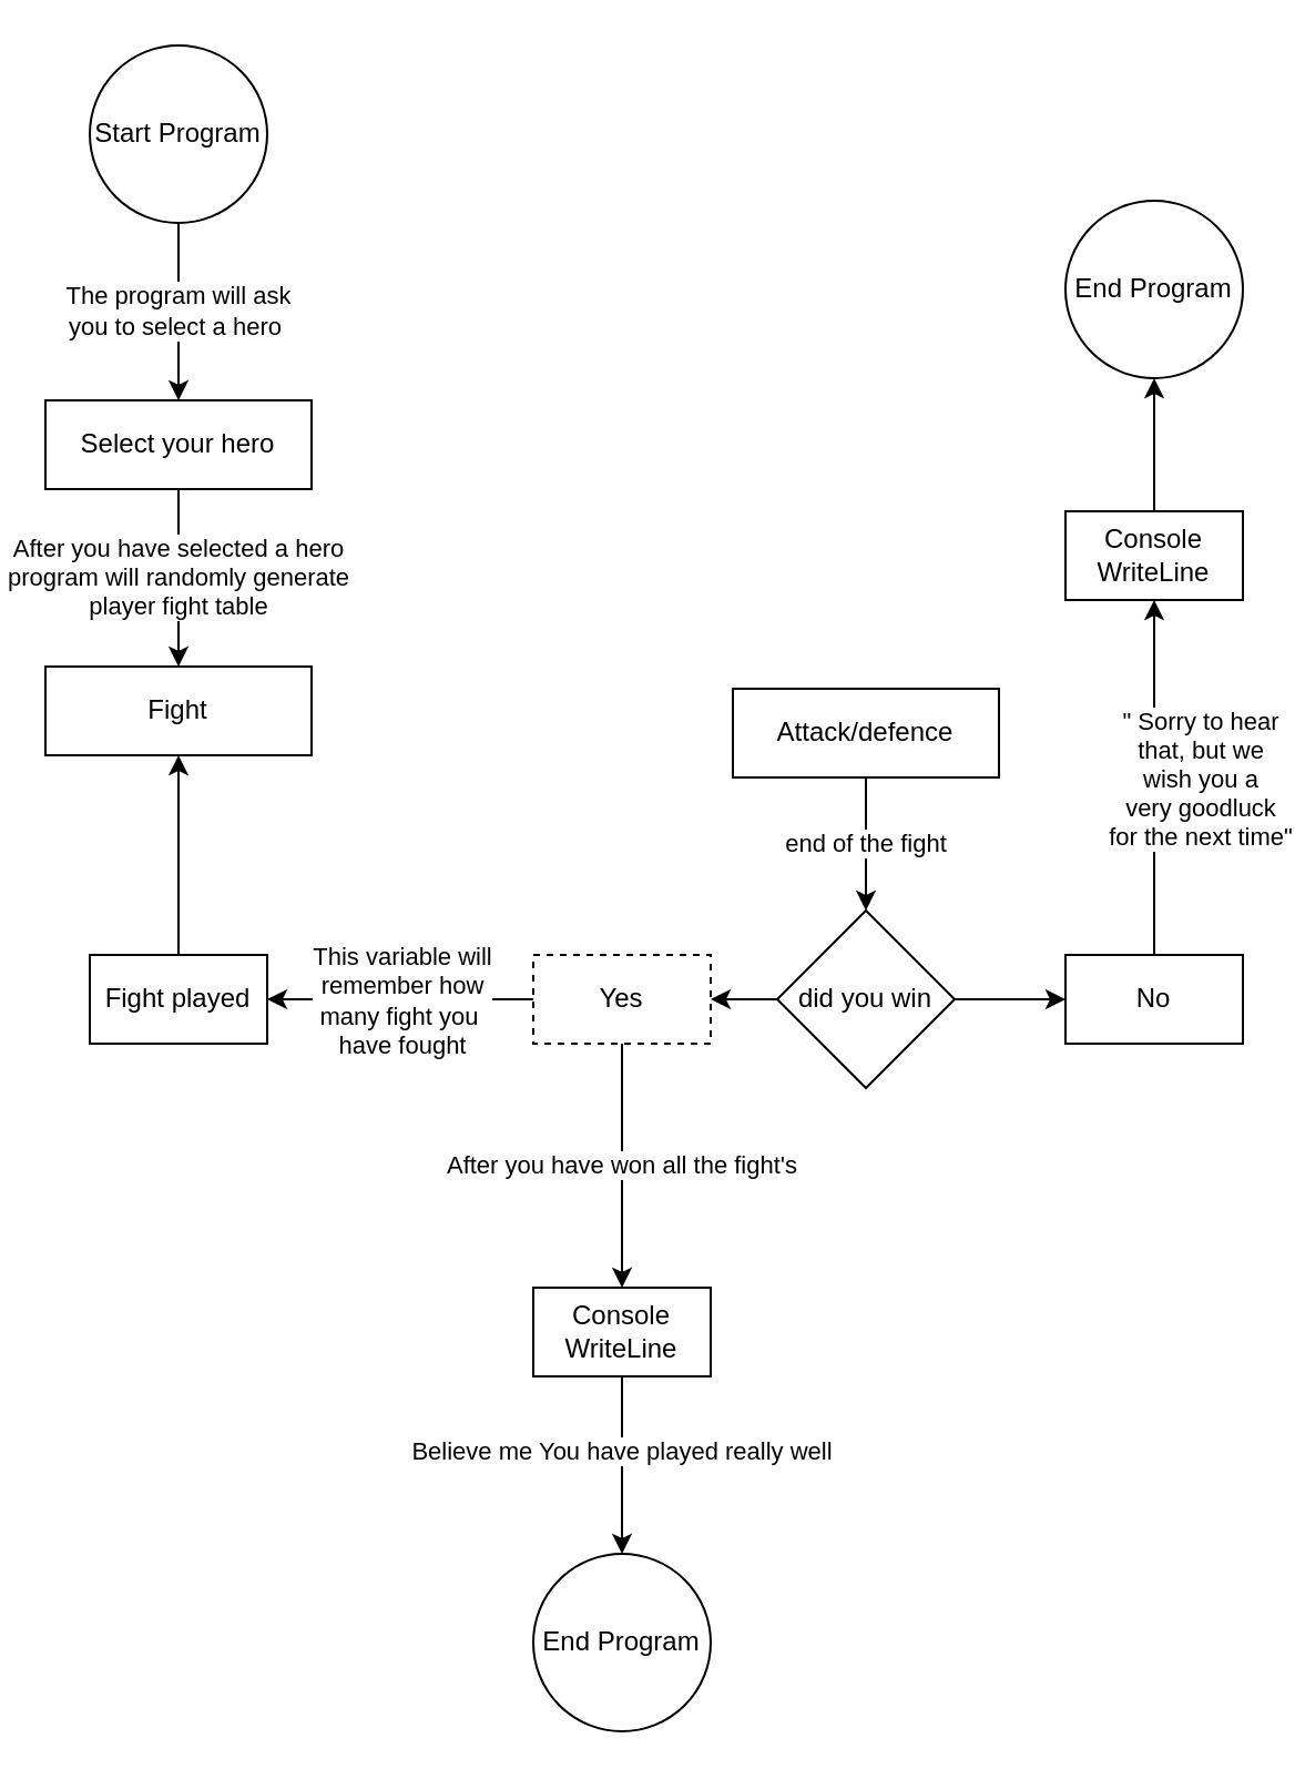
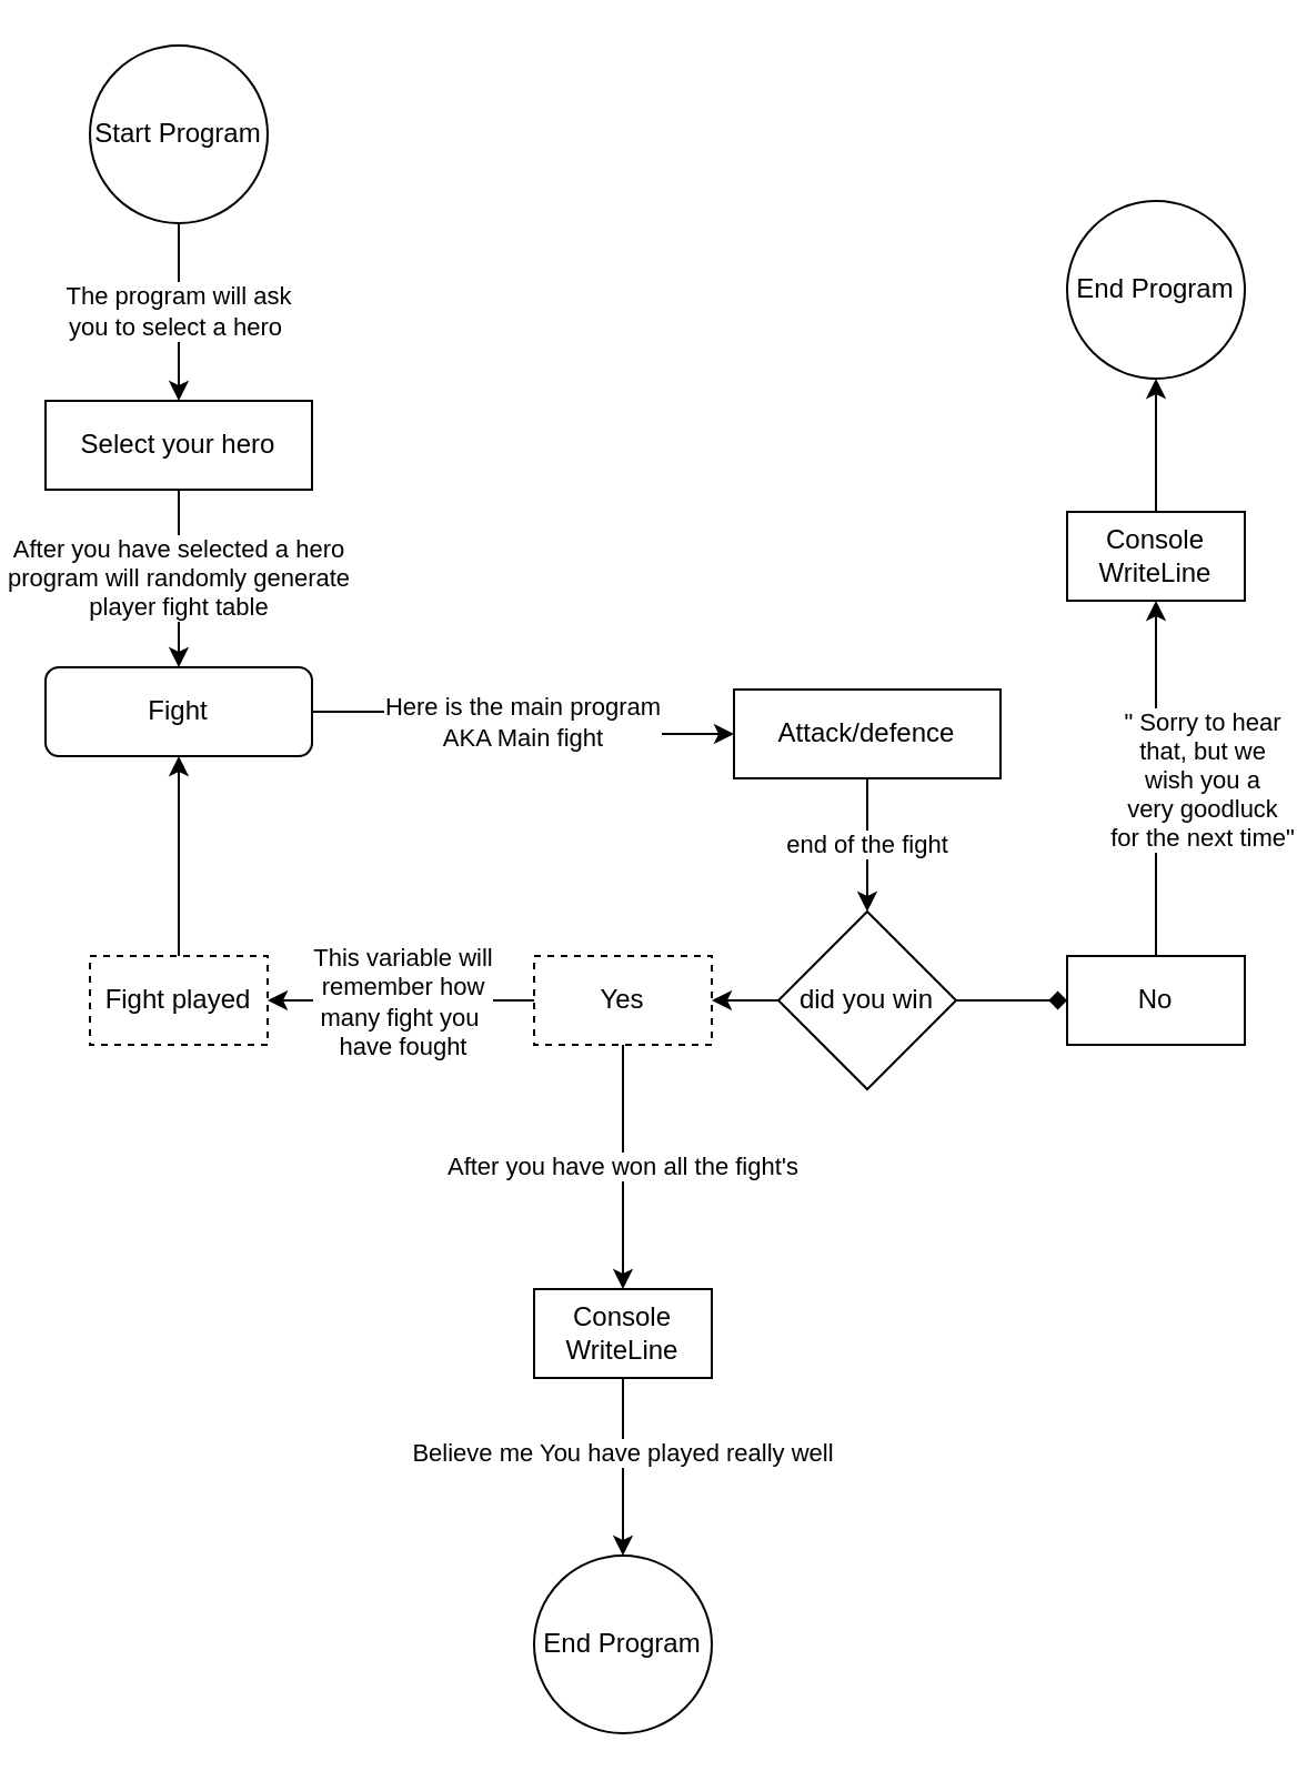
  <mxCell id="0" />
  <mxCell id="1" parent="0" />
  <mxCell id="2" value="After you have selected a hero&lt;br&gt;program will randomly generate&lt;br&gt;player fight table" style="edgeStyle=orthogonalEdgeStyle;rounded=0;orthogonalLoop=1;jettySize=auto;html=1;" edge="1" parent="1" source="3" target="7"><mxGeometry relative="1" as="geometry" /></mxCell>
  <mxCell id="3" value="Select your hero" style="rounded=0;whiteSpace=wrap;html=1;" vertex="1" parent="1"><mxGeometry x="20" y="180" width="120" height="40" as="geometry" /></mxCell>
  <mxCell id="4" value="The program will ask &lt;br&gt;you to select a hero&amp;nbsp;" style="edgeStyle=orthogonalEdgeStyle;rounded=0;orthogonalLoop=1;jettySize=auto;html=1;exitX=0.5;exitY=1;exitDx=0;exitDy=0;" edge="1" parent="1" source="5" target="3"><mxGeometry relative="1" as="geometry"><mxPoint x="80" y="100" as="sourcePoint" /></mxGeometry></mxCell>
  <mxCell id="5" value="Start Program" style="ellipse;whiteSpace=wrap;html=1;aspect=fixed;" vertex="1" parent="1"><mxGeometry x="40" y="20" width="80" height="80" as="geometry" /></mxCell>
- <mxCell id="7" value="Fight" style="rounded=0;whiteSpace=wrap;html=1;" vertex="1" parent="1"><mxGeometry x="20" y="300" width="120" height="40" as="geometry" /></mxCell>
+ <mxCell id="6" value="Here is the main program&lt;br&gt;AKA Main fight" style="edgeStyle=orthogonalEdgeStyle;rounded=0;orthogonalLoop=1;jettySize=auto;html=1;" edge="1" parent="1" source="7" target="9"><mxGeometry relative="1" as="geometry" /></mxCell>
+ <mxCell id="7" value="Fight" style="whiteSpace=wrap;html=1;rounded=1;" vertex="1" parent="1"><mxGeometry x="20" y="300" width="120" height="40" as="geometry" /></mxCell>
  <mxCell id="8" value="end of the fight" style="edgeStyle=orthogonalEdgeStyle;rounded=0;orthogonalLoop=1;jettySize=auto;html=1;" edge="1" parent="1" source="9" target="12"><mxGeometry relative="1" as="geometry" /></mxCell>
  <mxCell id="9" value="Attack/defence" style="rounded=0;whiteSpace=wrap;html=1;" vertex="1" parent="1"><mxGeometry x="330" y="310" width="120" height="40" as="geometry" /></mxCell>
- <mxCell id="10" value="" style="edgeStyle=orthogonalEdgeStyle;rounded=0;orthogonalLoop=1;jettySize=auto;html=1;" edge="1" parent="1" source="12" target="15"><mxGeometry relative="1" as="geometry" /></mxCell>
+ <mxCell id="10" value="" style="edgeStyle=orthogonalEdgeStyle;rounded=0;orthogonalLoop=1;jettySize=auto;html=1;endArrow=diamond;" edge="1" parent="1" source="12" target="15"><mxGeometry relative="1" as="geometry" /></mxCell>
  <mxCell id="11" value="" style="edgeStyle=orthogonalEdgeStyle;rounded=0;orthogonalLoop=1;jettySize=auto;html=1;" edge="1" parent="1" source="12" target="19"><mxGeometry relative="1" as="geometry" /></mxCell>
  <mxCell id="12" value="did you win" style="rhombus;whiteSpace=wrap;html=1;rounded=0;" vertex="1" parent="1"><mxGeometry x="350" y="410" width="80" height="80" as="geometry" /></mxCell>
  <mxCell id="13" style="edgeStyle=orthogonalEdgeStyle;rounded=0;orthogonalLoop=1;jettySize=auto;html=1;entryX=0.5;entryY=1;entryDx=0;entryDy=0;" edge="1" parent="1" source="15" target="21"><mxGeometry relative="1" as="geometry" /></mxCell>
  <mxCell id="14" value="&quot; Sorry to hear&lt;br&gt;that, but we &lt;br&gt;wish you a&lt;br&gt;very goodluck&lt;br&gt;for the next time&quot;" style="edgeLabel;html=1;align=center;verticalAlign=middle;resizable=0;points=[];" vertex="1" connectable="0" parent="13"><mxGeometry x="-0.13" y="1" relative="1" as="geometry"><mxPoint x="21" y="-10" as="offset" /></mxGeometry></mxCell>
  <mxCell id="15" value="No" style="whiteSpace=wrap;html=1;rounded=0;" vertex="1" parent="1"><mxGeometry x="480" y="430" width="80" height="40" as="geometry" /></mxCell>
  <mxCell id="16" style="edgeStyle=orthogonalEdgeStyle;rounded=0;orthogonalLoop=1;jettySize=auto;html=1;" edge="1" parent="1" source="19" target="24"><mxGeometry relative="1" as="geometry" /></mxCell>
  <mxCell id="17" value="This variable will&lt;br&gt;remember how&lt;br&gt;many fight you&amp;nbsp;&lt;br&gt;have fought" style="edgeLabel;html=1;align=center;verticalAlign=middle;resizable=0;points=[];" vertex="1" connectable="0" parent="16"><mxGeometry x="0.136" y="1" relative="1" as="geometry"><mxPoint x="8" y="-1" as="offset" /></mxGeometry></mxCell>
  <mxCell id="18" value="After you have won all the fight's" style="edgeStyle=orthogonalEdgeStyle;rounded=0;orthogonalLoop=1;jettySize=auto;html=1;" edge="1" parent="1" source="19" target="27"><mxGeometry relative="1" as="geometry" /></mxCell>
  <mxCell id="19" value="Yes" style="whiteSpace=wrap;html=1;rounded=0;dashed=1;" vertex="1" parent="1"><mxGeometry x="240" y="430" width="80" height="40" as="geometry" /></mxCell>
  <mxCell id="20" value="" style="edgeStyle=orthogonalEdgeStyle;rounded=0;orthogonalLoop=1;jettySize=auto;html=1;" edge="1" parent="1" source="21" target="22"><mxGeometry relative="1" as="geometry" /></mxCell>
  <mxCell id="21" value="Console WriteLine" style="whiteSpace=wrap;html=1;rounded=0;" vertex="1" parent="1"><mxGeometry x="480" y="230" width="80" height="40" as="geometry" /></mxCell>
  <mxCell id="22" value="End Program" style="ellipse;whiteSpace=wrap;html=1;rounded=0;" vertex="1" parent="1"><mxGeometry x="480" y="90" width="80" height="80" as="geometry" /></mxCell>
  <mxCell id="23" style="edgeStyle=orthogonalEdgeStyle;rounded=0;orthogonalLoop=1;jettySize=auto;html=1;entryX=0.5;entryY=1;entryDx=0;entryDy=0;" edge="1" parent="1" source="24" target="7"><mxGeometry relative="1" as="geometry" /></mxCell>
- <mxCell id="24" value="Fight played" style="whiteSpace=wrap;html=1;rounded=0;" vertex="1" parent="1"><mxGeometry x="40" y="430" width="80" height="40" as="geometry" /></mxCell>
+ <mxCell id="24" value="Fight played" style="whiteSpace=wrap;html=1;rounded=0;dashed=1;" vertex="1" parent="1"><mxGeometry x="40" y="430" width="80" height="40" as="geometry" /></mxCell>
  <mxCell id="25" value="" style="edgeStyle=orthogonalEdgeStyle;rounded=0;orthogonalLoop=1;jettySize=auto;html=1;entryX=0.5;entryY=0;entryDx=0;entryDy=0;" edge="1" parent="1" source="27" target="28"><mxGeometry relative="1" as="geometry"><mxPoint x="280" y="700" as="targetPoint" /></mxGeometry></mxCell>
  <mxCell id="26" value="Believe me You have played really well" style="edgeLabel;html=1;align=center;verticalAlign=middle;resizable=0;points=[];" vertex="1" connectable="0" parent="25"><mxGeometry x="-0.187" y="-1" relative="1" as="geometry"><mxPoint as="offset" /></mxGeometry></mxCell>
  <mxCell id="27" value="Console WriteLine" style="whiteSpace=wrap;html=1;rounded=0;" vertex="1" parent="1"><mxGeometry x="240" y="580" width="80" height="40" as="geometry" /></mxCell>
  <mxCell id="28" value="End Program" style="ellipse;whiteSpace=wrap;html=1;aspect=fixed;" vertex="1" parent="1"><mxGeometry x="240" y="700" width="80" height="80" as="geometry" /></mxCell>
